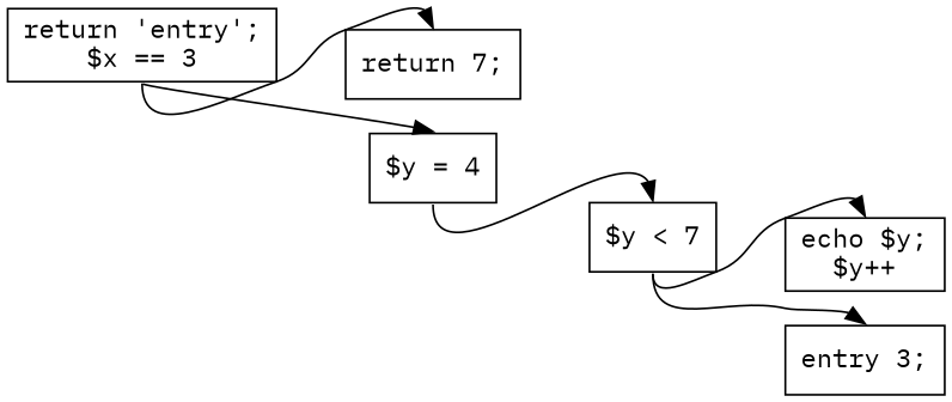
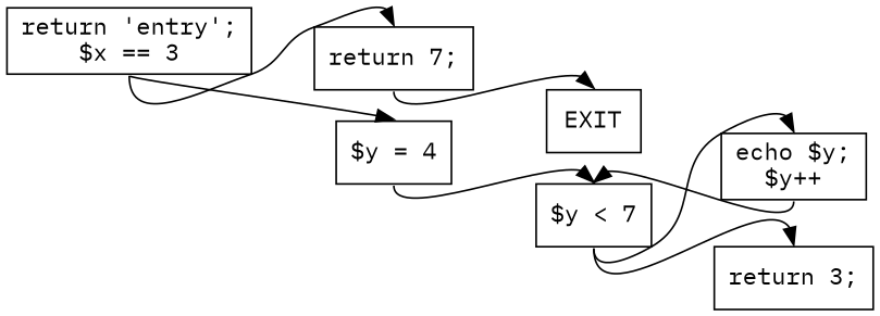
  digraph {
    concentrate=true
    fontname="IBM Plex Mono"
    rankdir=LR
    node [fontname="IBM Plex Mono" shape=box]
    edge [fontname="IBM Plex Mono" headport=n tailport=s]
    n1 [label="return 'entry';\n$x == 3"]
    n2 [label="return 7;"]
    n3 [label="$y = 4"]
+   n4 [label=EXIT]
    n5 [label="$y < 7"]
    n6 [label="echo $y;\n$y++"]
-   n7 [label="entry 3;"]
+   n7 [label="return 3;"]
    n1 -> n2
    n1 -> n3
+   n2 -> n4
    n3 -> n5
    n5 -> n6
    n5 -> n7
+   n6 -> n5
  }
